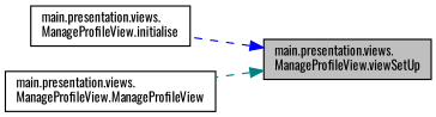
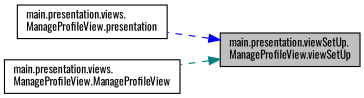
  digraph {
    fontname=Oswald
    rankdir=RL
    node [color=black fillcolor=white fontname=Oswald fontsize=10 shape=record style=filled]
    edge [dir=back fontname=Oswald fontsize=10 labelfontname=Helvetica labelfontsize=10 style=dashed]
-   n1 [fillcolor=grey75 fontcolor=black height=0.2 label="main.presentation.views.\lManageProfileView.viewSetUp" width=0.4]
-   n2 [height=0.2 label="main.presentation.views.\lManageProfileView.initialise" width=0.4]
+   n1 [fillcolor=grey75 fontcolor=black height=0.2 label="main.presentation.viewSetUp.\lManageProfileView.viewSetUp" width=0.4]
+   n2 [height=0.2 label="main.presentation.views.\lManageProfileView.presentation" width=0.4]
    n3 [height=0.2 label="main.presentation.views.\lManageProfileView.ManageProfileView" width=0.4]
    n1 -> n2 [color=blue]
    n1 -> n3 [color=teal]
  }
